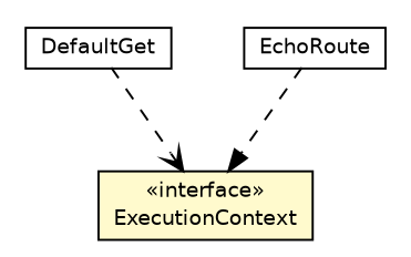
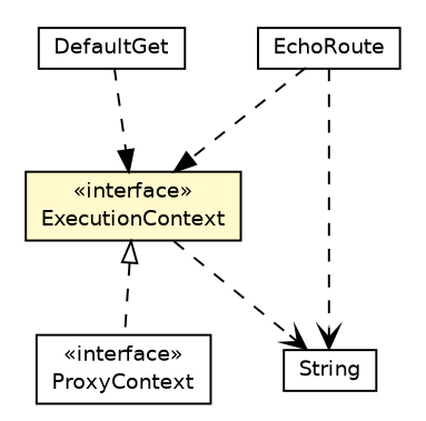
  digraph {
    nodesep=0.25
    ranksep=0.5
    node [fontcolor=black fontname=Helvetica fontsize=10.0 shape=plaintext]
    edge [fontname=Helvetica fontsize=10.0 headport=p labelfontname=Helvetica labelfontsize=10 style=dashed tailport=p arrowhead=open color=black fontcolor=black]
    n1 [label=<<table title="babble.net.ExecutionContext" border="0" cellborder="1" cellspacing="0" cellpadding="2" port="p" bgcolor="lemonChiffon" href="./ExecutionContext.html"> 		<tr><td><table border="0" cellspacing="0" cellpadding="1"> <tr><td align="center" balign="center"> &#171;interface&#187; </td></tr> <tr><td align="center" balign="center"> ExecutionContext </td></tr> 		</table></td></tr> 		</table>>]
+   n2 [label=<<table title="babble.net.json.ProxyContext" border="0" cellborder="1" cellspacing="0" cellpadding="2" port="p" href="./json/ProxyContext.html"> 		<tr><td><table border="0" cellspacing="0" cellpadding="1"> <tr><td align="center" balign="center"> &#171;interface&#187; </td></tr> <tr><td align="center" balign="center"> ProxyContext </td></tr> 		</table></td></tr> 		</table>>]
+   n3 [label=<<table title="java.lang.String" border="0" cellborder="1" cellspacing="0" cellpadding="2" port="p" href="http://java.sun.com/j2se/1.4.2/docs/api/java/lang/String.html"> 		<tr><td><table border="0" cellspacing="0" cellpadding="1"> <tr><td align="center" balign="center"> String </td></tr> 		</table></td></tr> 		</table>>]
    n4 [label=<<table title="babble.net.http.DefaultGet" border="0" cellborder="1" cellspacing="0" cellpadding="2" port="p" href="./http/DefaultGet.html"> 		<tr><td><table border="0" cellspacing="0" cellpadding="1"> <tr><td align="center" balign="center"> DefaultGet </td></tr> 		</table></td></tr> 		</table>>]
    n5 [label=<<table title="babble.net.json.EchoRoute" border="0" cellborder="1" cellspacing="0" cellpadding="2" port="p" href="./json/EchoRoute.html"> 		<tr><td><table border="0" cellspacing="0" cellpadding="1"> <tr><td align="center" balign="center"> EchoRoute </td></tr> 		</table></td></tr> 		</table>>]
-   n4 -> n1
+   n1 -> n2 [arrowtail=empty dir=back fontsize=10 arrowhead="" color="" fontcolor=""]
+   n1 -> n3
+   n4 -> n1 [arrowhead=normal]
    n5 -> n1 [arrowhead=normal]
+   n5 -> n3
  }
